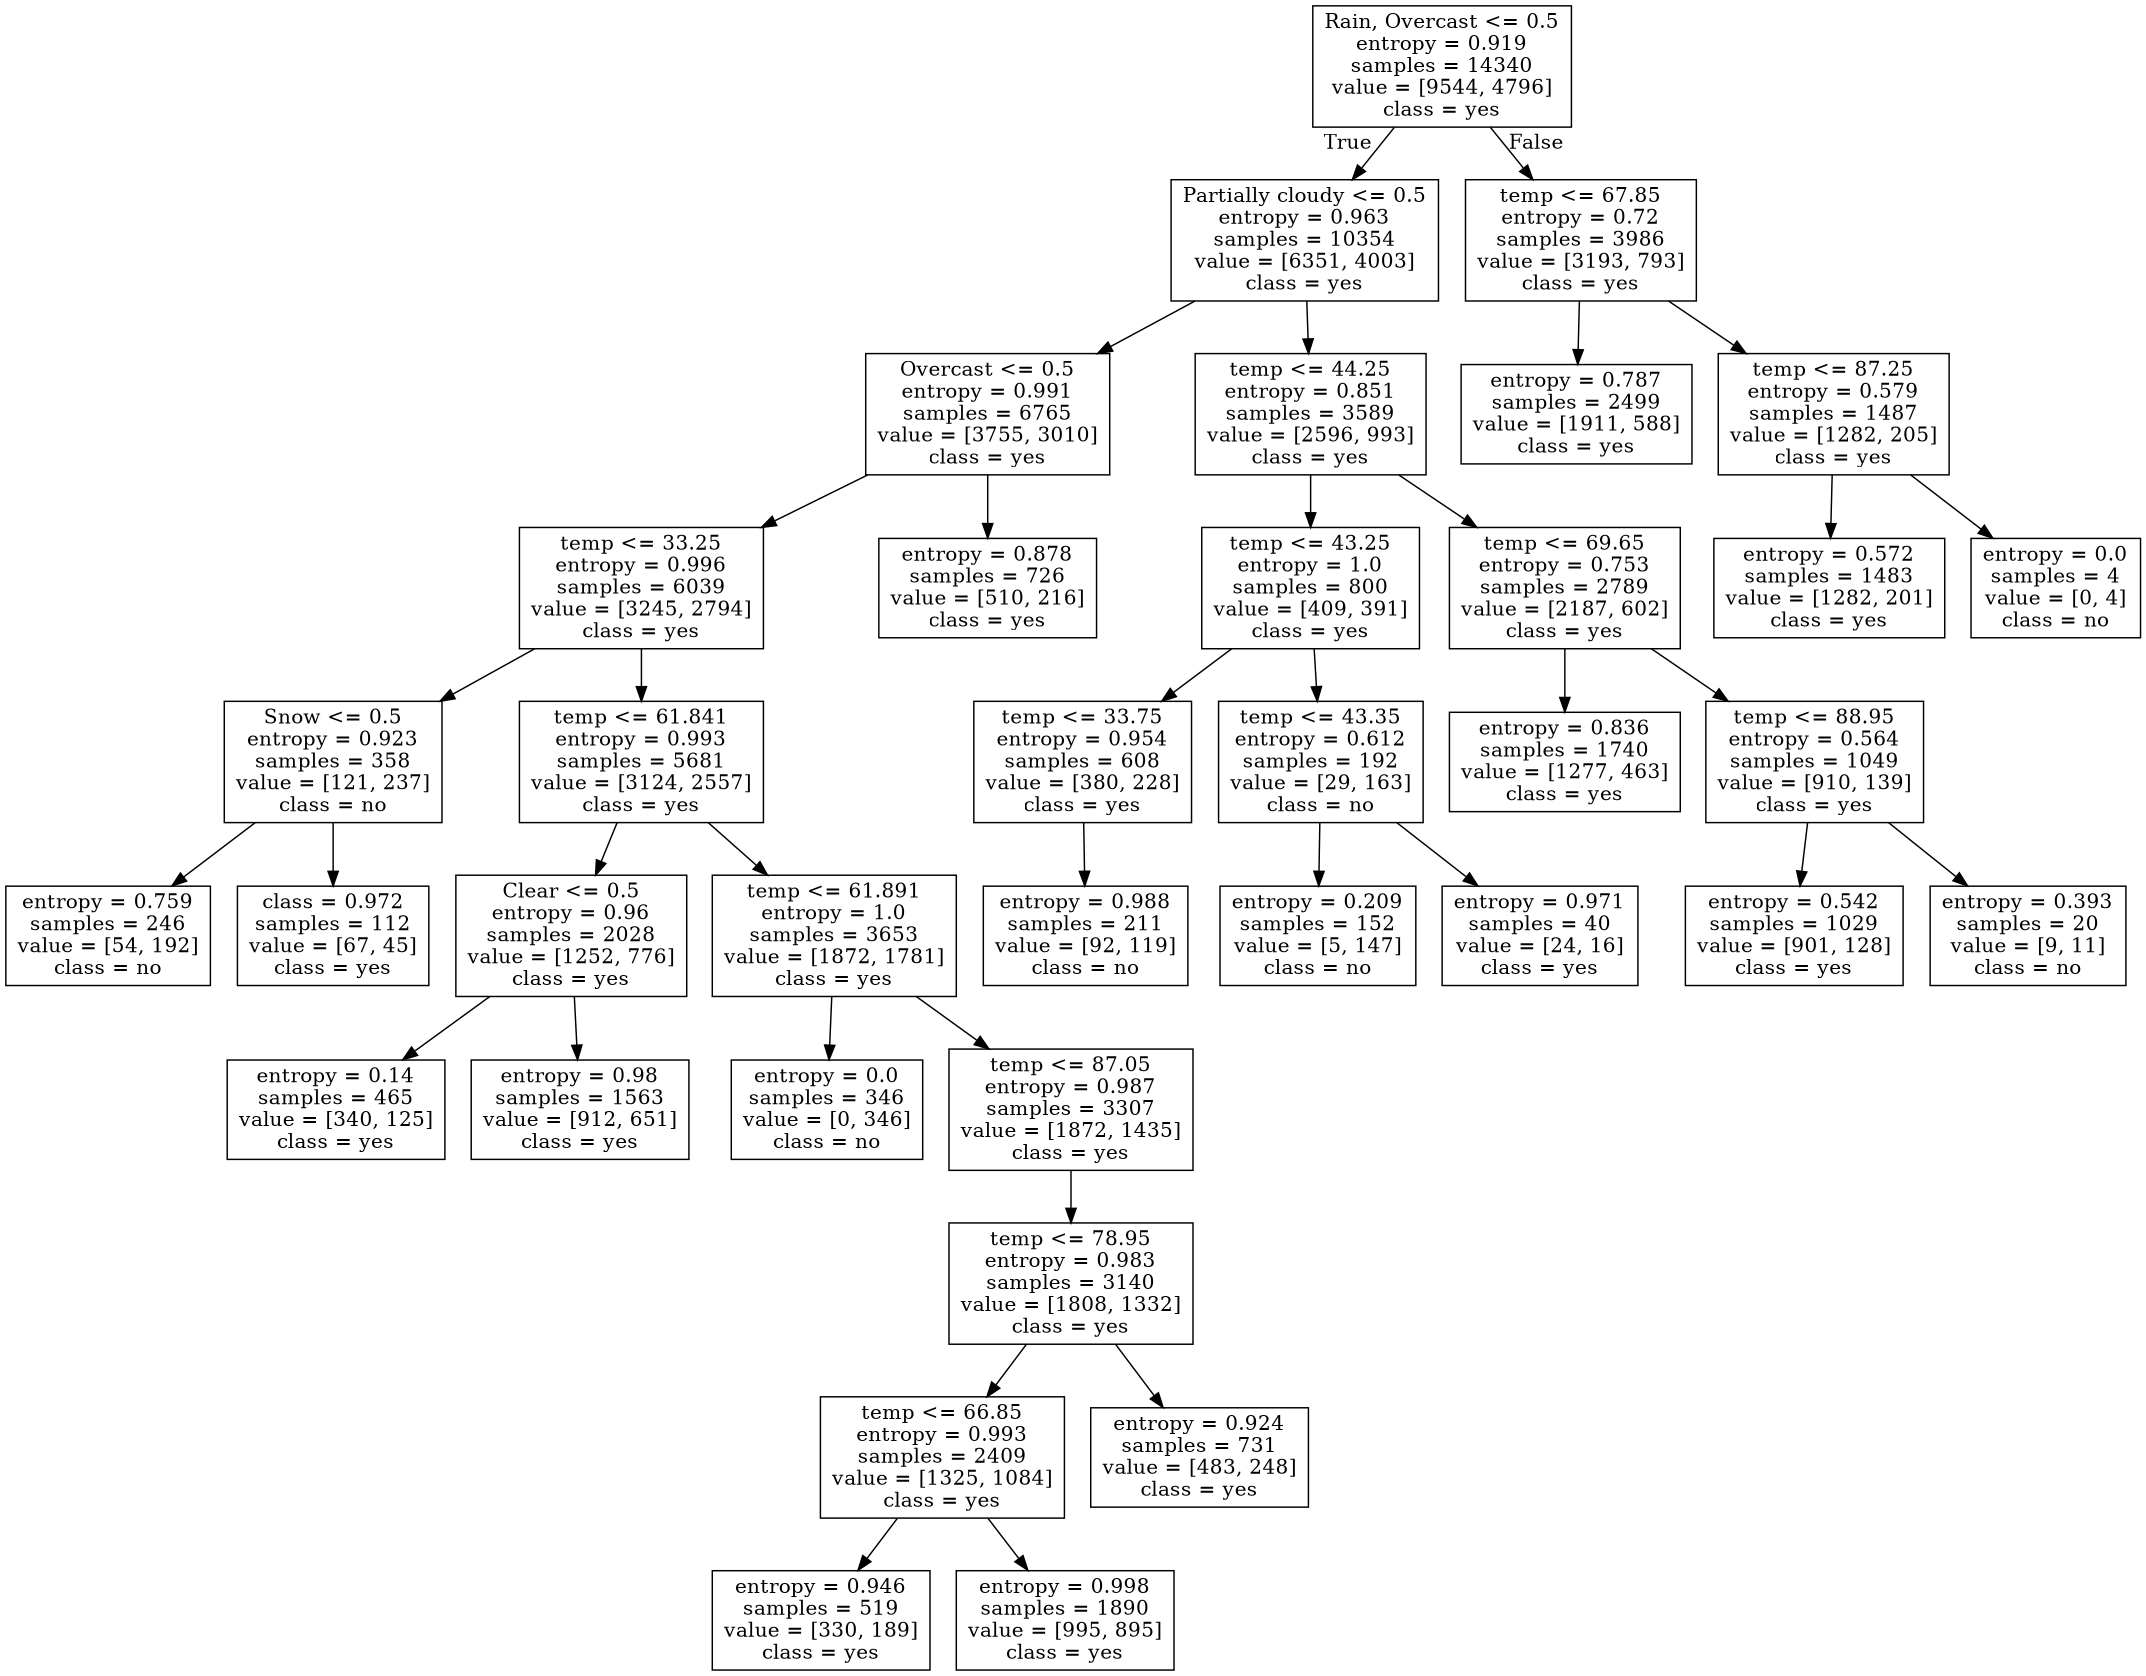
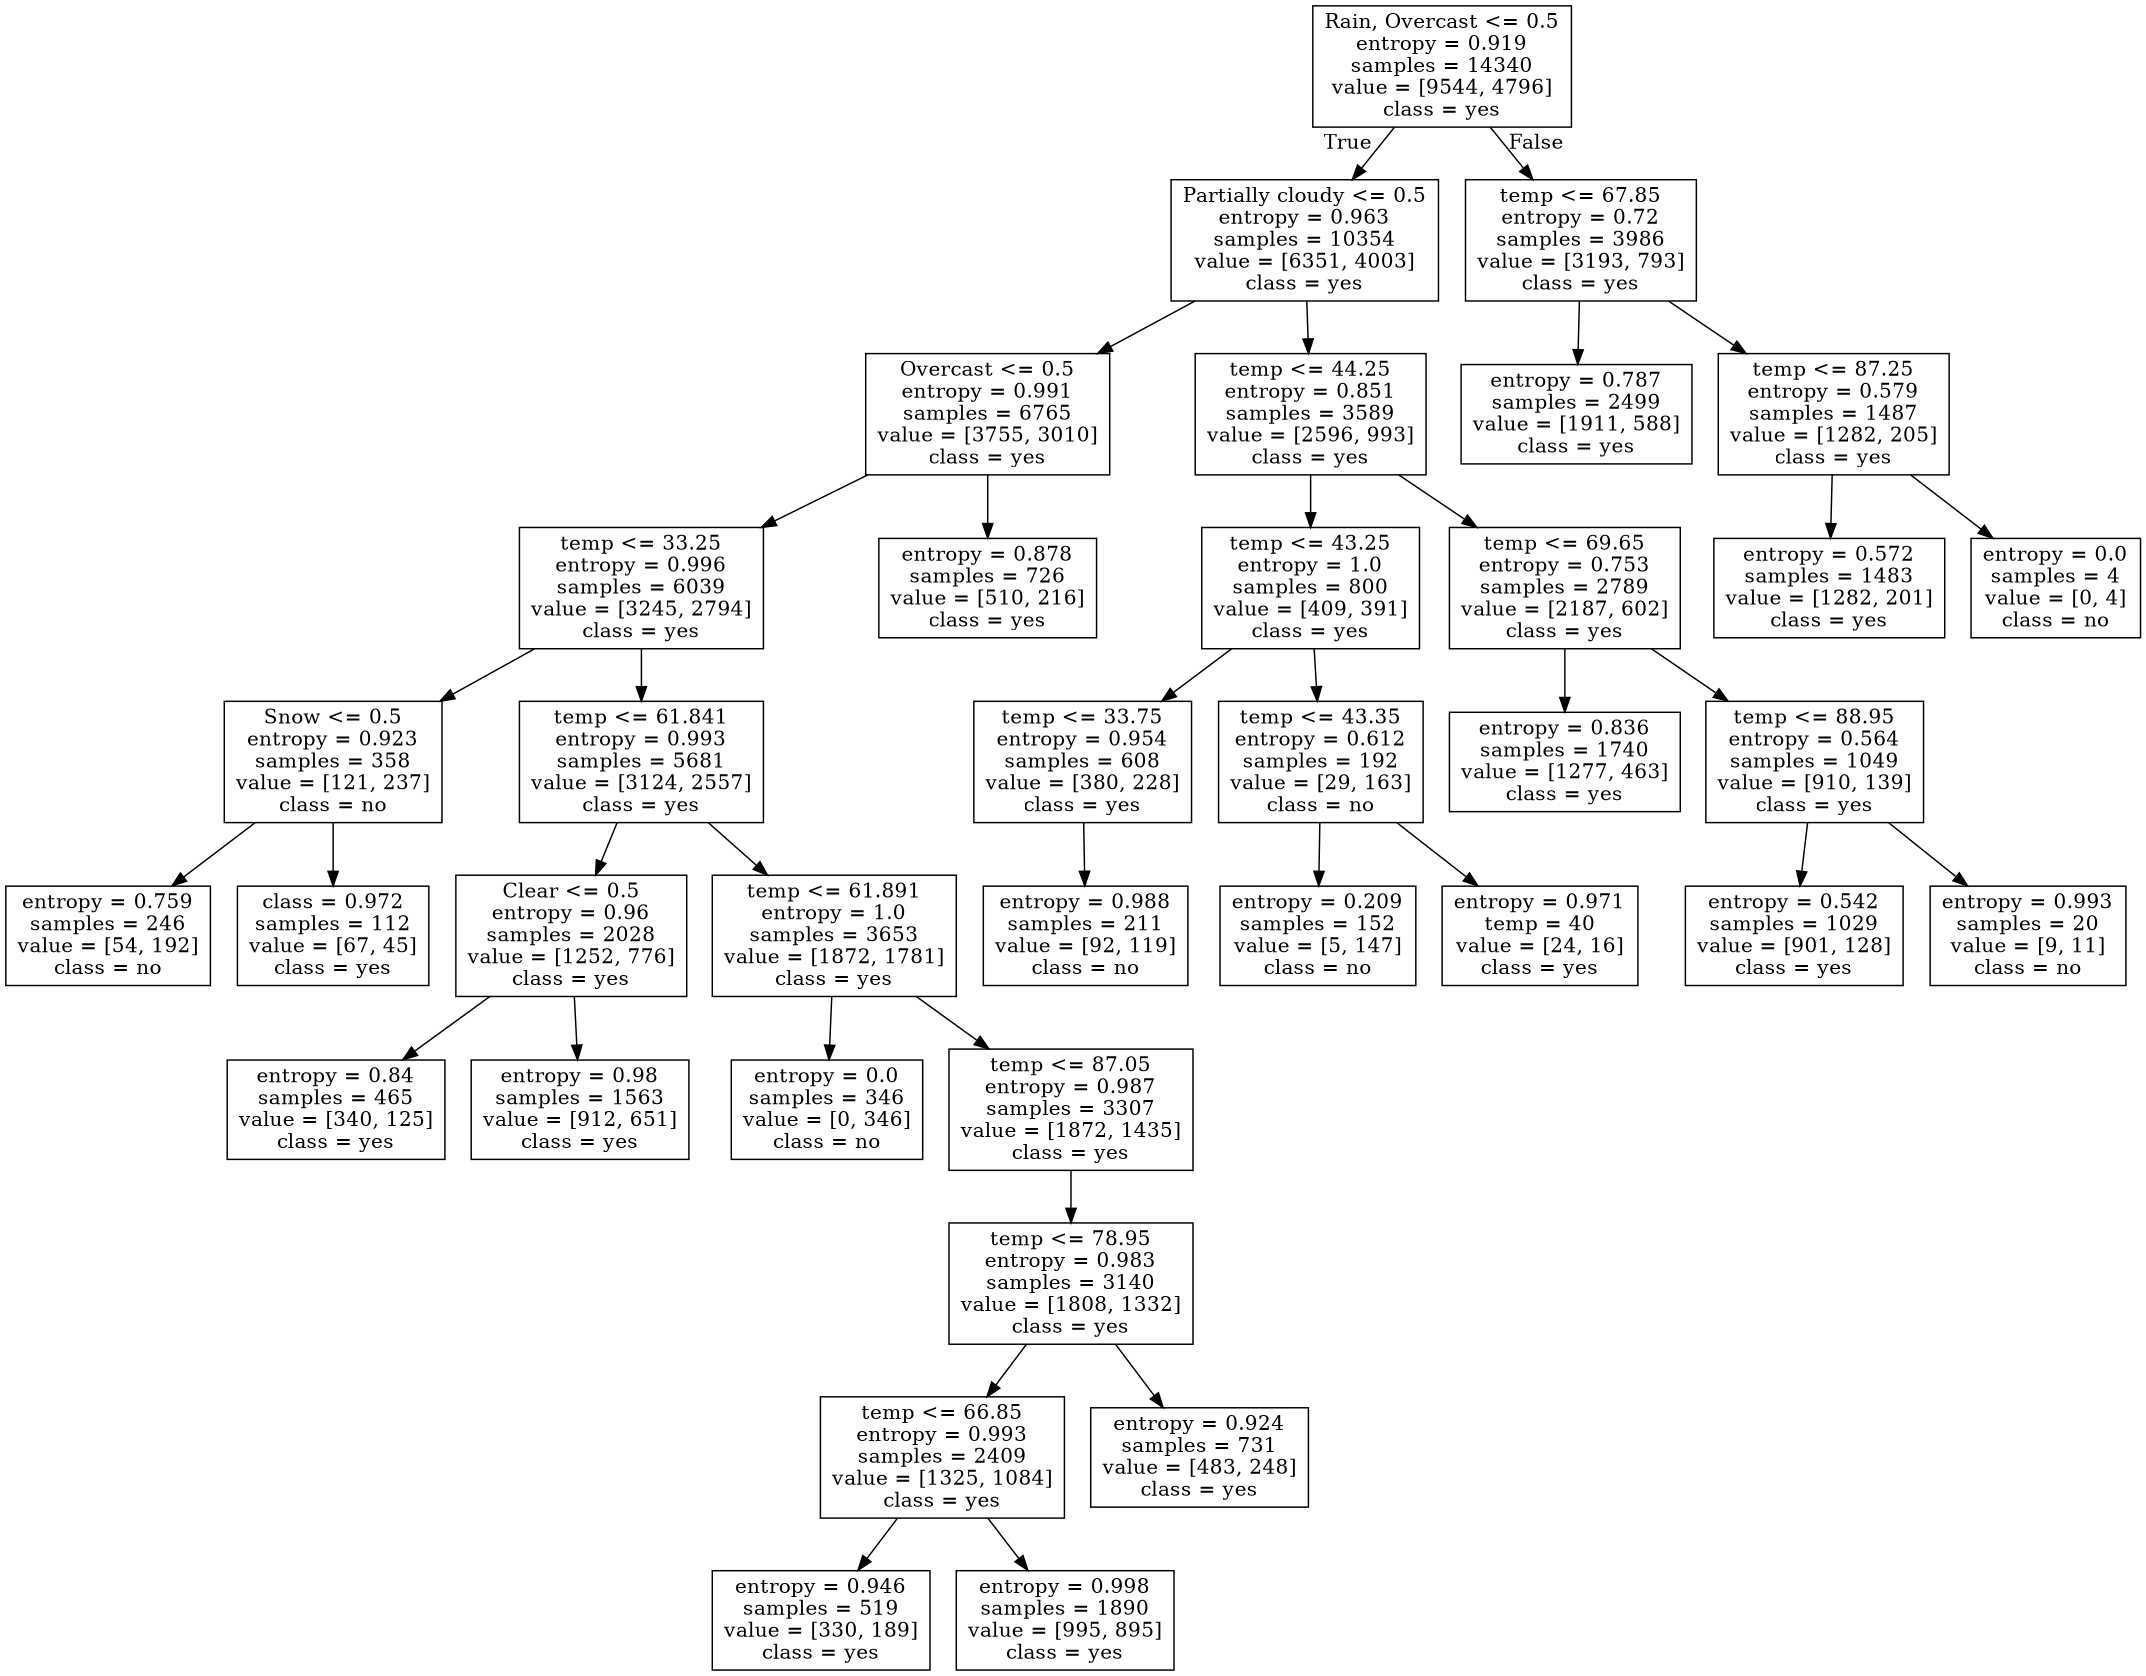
  digraph {
    node [shape=box]
    n1 [label="Rain, Overcast <= 0.5\nentropy = 0.919\nsamples = 14340\nvalue = [9544, 4796]\nclass = yes"]
    n2 [label="Partially cloudy <= 0.5\nentropy = 0.963\nsamples = 10354\nvalue = [6351, 4003]\nclass = yes"]
    n3 [label="temp <= 67.85\nentropy = 0.72\nsamples = 3986\nvalue = [3193, 793]\nclass = yes"]
    n4 [label="Overcast <= 0.5\nentropy = 0.991\nsamples = 6765\nvalue = [3755, 3010]\nclass = yes"]
    n5 [label="temp <= 44.25\nentropy = 0.851\nsamples = 3589\nvalue = [2596, 993]\nclass = yes"]
    n6 [label="entropy = 0.787\nsamples = 2499\nvalue = [1911, 588]\nclass = yes"]
    n7 [label="temp <= 87.25\nentropy = 0.579\nsamples = 1487\nvalue = [1282, 205]\nclass = yes"]
    n8 [label="temp <= 33.25\nentropy = 0.996\nsamples = 6039\nvalue = [3245, 2794]\nclass = yes"]
    n9 [label="entropy = 0.878\nsamples = 726\nvalue = [510, 216]\nclass = yes"]
    n10 [label="temp <= 43.25\nentropy = 1.0\nsamples = 800\nvalue = [409, 391]\nclass = yes"]
    n11 [label="temp <= 69.65\nentropy = 0.753\nsamples = 2789\nvalue = [2187, 602]\nclass = yes"]
    n12 [label="Snow <= 0.5\nentropy = 0.923\nsamples = 358\nvalue = [121, 237]\nclass = no"]
    n13 [label="temp <= 61.841\nentropy = 0.993\nsamples = 5681\nvalue = [3124, 2557]\nclass = yes"]
    n14 [label="entropy = 0.759\nsamples = 246\nvalue = [54, 192]\nclass = no"]
    n15 [label="class = 0.972\nsamples = 112\nvalue = [67, 45]\nclass = yes"]
    n16 [label="Clear <= 0.5\nentropy = 0.96\nsamples = 2028\nvalue = [1252, 776]\nclass = yes"]
    n17 [label="temp <= 61.891\nentropy = 1.0\nsamples = 3653\nvalue = [1872, 1781]\nclass = yes"]
-   n18 [label="entropy = 0.14\nsamples = 465\nvalue = [340, 125]\nclass = yes"]
+   n18 [label="entropy = 0.84\nsamples = 465\nvalue = [340, 125]\nclass = yes"]
    n19 [label="entropy = 0.98\nsamples = 1563\nvalue = [912, 651]\nclass = yes"]
    n20 [label="entropy = 0.0\nsamples = 346\nvalue = [0, 346]\nclass = no"]
    n21 [label="temp <= 87.05\nentropy = 0.987\nsamples = 3307\nvalue = [1872, 1435]\nclass = yes"]
    n22 [label="temp <= 78.95\nentropy = 0.983\nsamples = 3140\nvalue = [1808, 1332]\nclass = yes"]
    n23 [label="temp <= 66.85\nentropy = 0.993\nsamples = 2409\nvalue = [1325, 1084]\nclass = yes"]
    n24 [label="entropy = 0.924\nsamples = 731\nvalue = [483, 248]\nclass = yes"]
    n25 [label="entropy = 0.946\nsamples = 519\nvalue = [330, 189]\nclass = yes"]
    n26 [label="entropy = 0.998\nsamples = 1890\nvalue = [995, 895]\nclass = yes"]
    n27 [label="temp <= 33.75\nentropy = 0.954\nsamples = 608\nvalue = [380, 228]\nclass = yes"]
    n28 [label="temp <= 43.35\nentropy = 0.612\nsamples = 192\nvalue = [29, 163]\nclass = no"]
    n29 [label="entropy = 0.836\nsamples = 1740\nvalue = [1277, 463]\nclass = yes"]
    n30 [label="temp <= 88.95\nentropy = 0.564\nsamples = 1049\nvalue = [910, 139]\nclass = yes"]
    n31 [label="entropy = 0.988\nsamples = 211\nvalue = [92, 119]\nclass = no"]
    n32 [label="entropy = 0.209\nsamples = 152\nvalue = [5, 147]\nclass = no"]
-   n33 [label="entropy = 0.971\nsamples = 40\nvalue = [24, 16]\nclass = yes"]
+   n33 [label="entropy = 0.971\ntemp = 40\nvalue = [24, 16]\nclass = yes"]
    n34 [label="entropy = 0.542\nsamples = 1029\nvalue = [901, 128]\nclass = yes"]
-   n35 [label="entropy = 0.393\nsamples = 20\nvalue = [9, 11]\nclass = no"]
+   n35 [label="entropy = 0.993\nsamples = 20\nvalue = [9, 11]\nclass = no"]
    n36 [label="entropy = 0.572\nsamples = 1483\nvalue = [1282, 201]\nclass = yes"]
    n37 [label="entropy = 0.0\nsamples = 4\nvalue = [0, 4]\nclass = no"]
    n1 -> n2 [headlabel=True labelangle=45 labeldistance=2.5]
    n1 -> n3 [headlabel=False labelangle=-45 labeldistance=2.5]
    n2 -> n4
    n2 -> n5
    n3 -> n6
    n3 -> n7
    n4 -> n8
    n4 -> n9
    n5 -> n10
    n5 -> n11
    n7 -> n36
    n7 -> n37
    n8 -> n12
    n8 -> n13
    n10 -> n27
    n10 -> n28
    n11 -> n29
    n11 -> n30
    n12 -> n14
    n12 -> n15
    n13 -> n16
    n13 -> n17
    n16 -> n18
    n16 -> n19
    n17 -> n20
    n17 -> n21
    n21 -> n22
    n22 -> n23
    n22 -> n24
    n23 -> n25
    n23 -> n26
    n27 -> n31
    n28 -> n32
    n28 -> n33
    n30 -> n34
    n30 -> n35
  }
